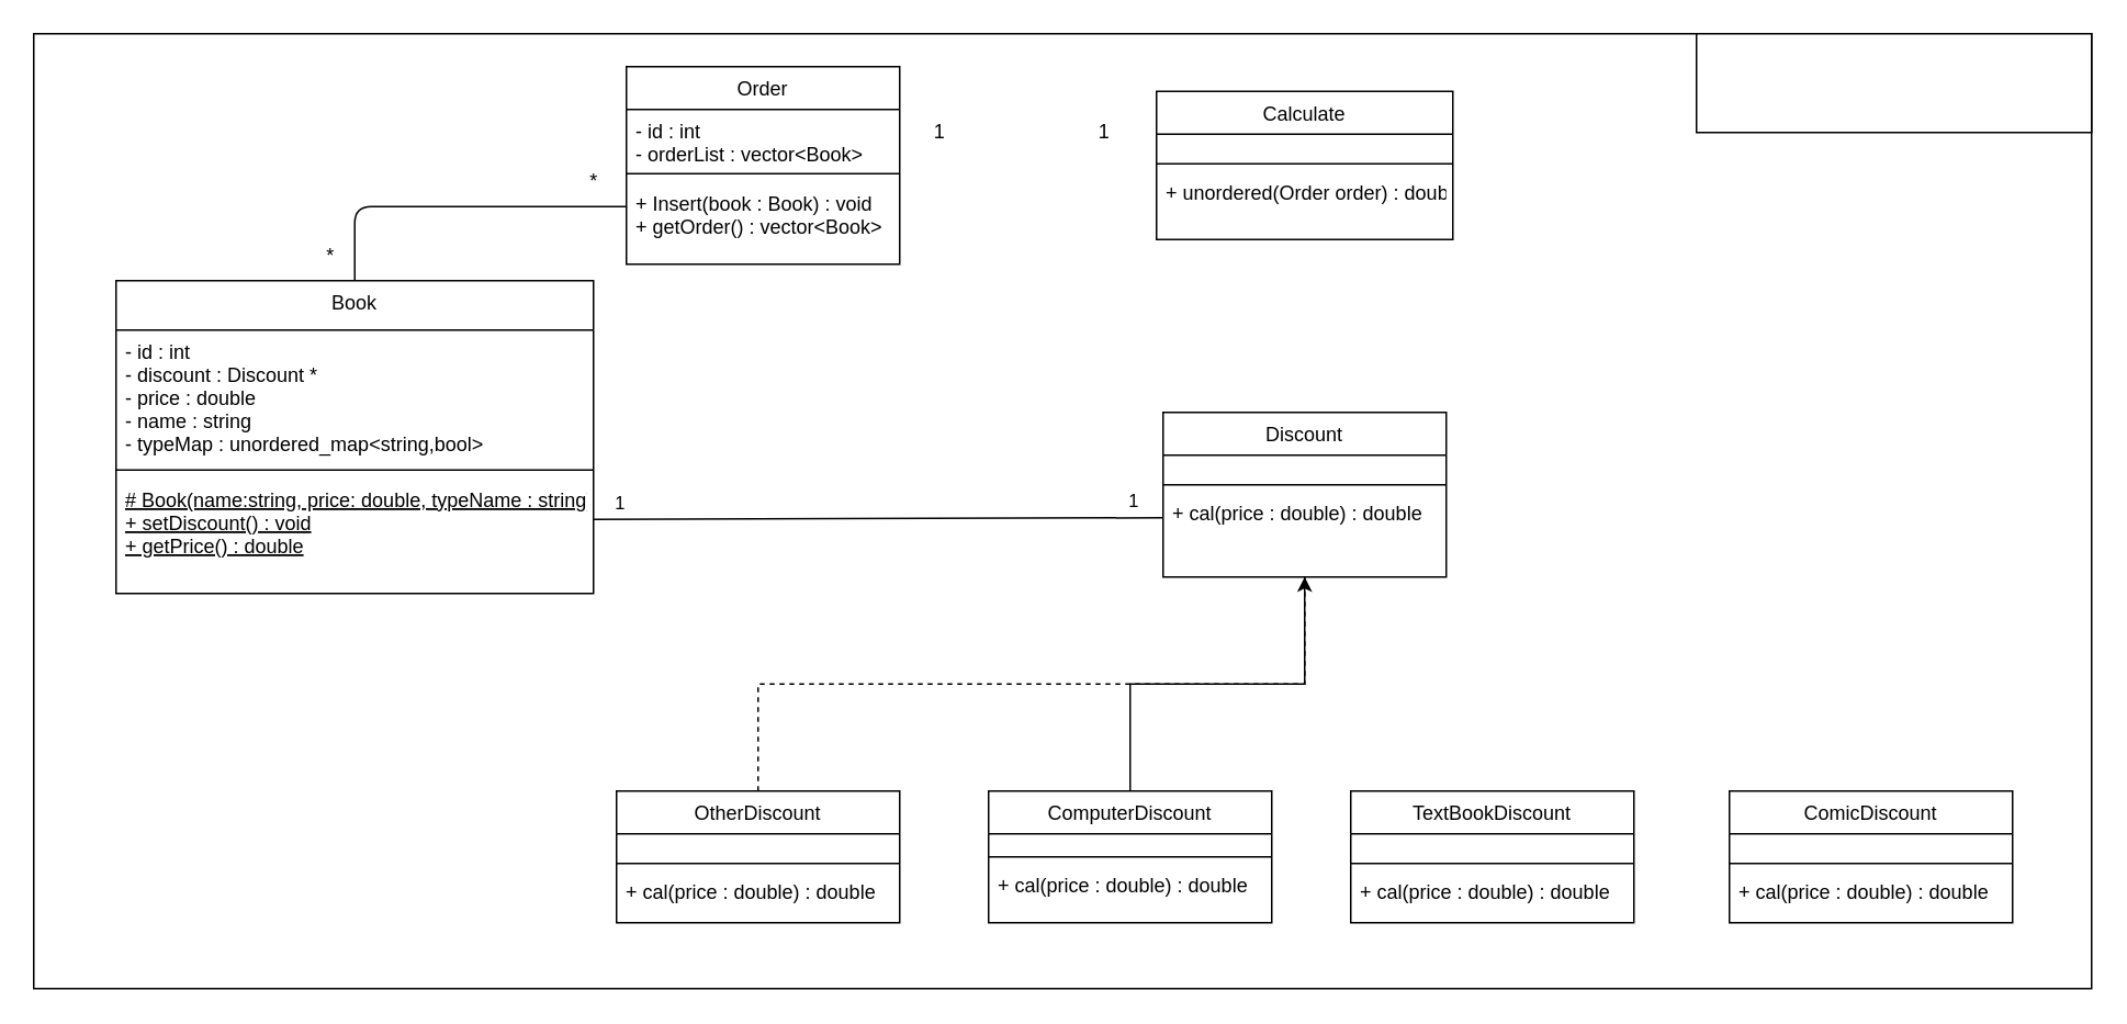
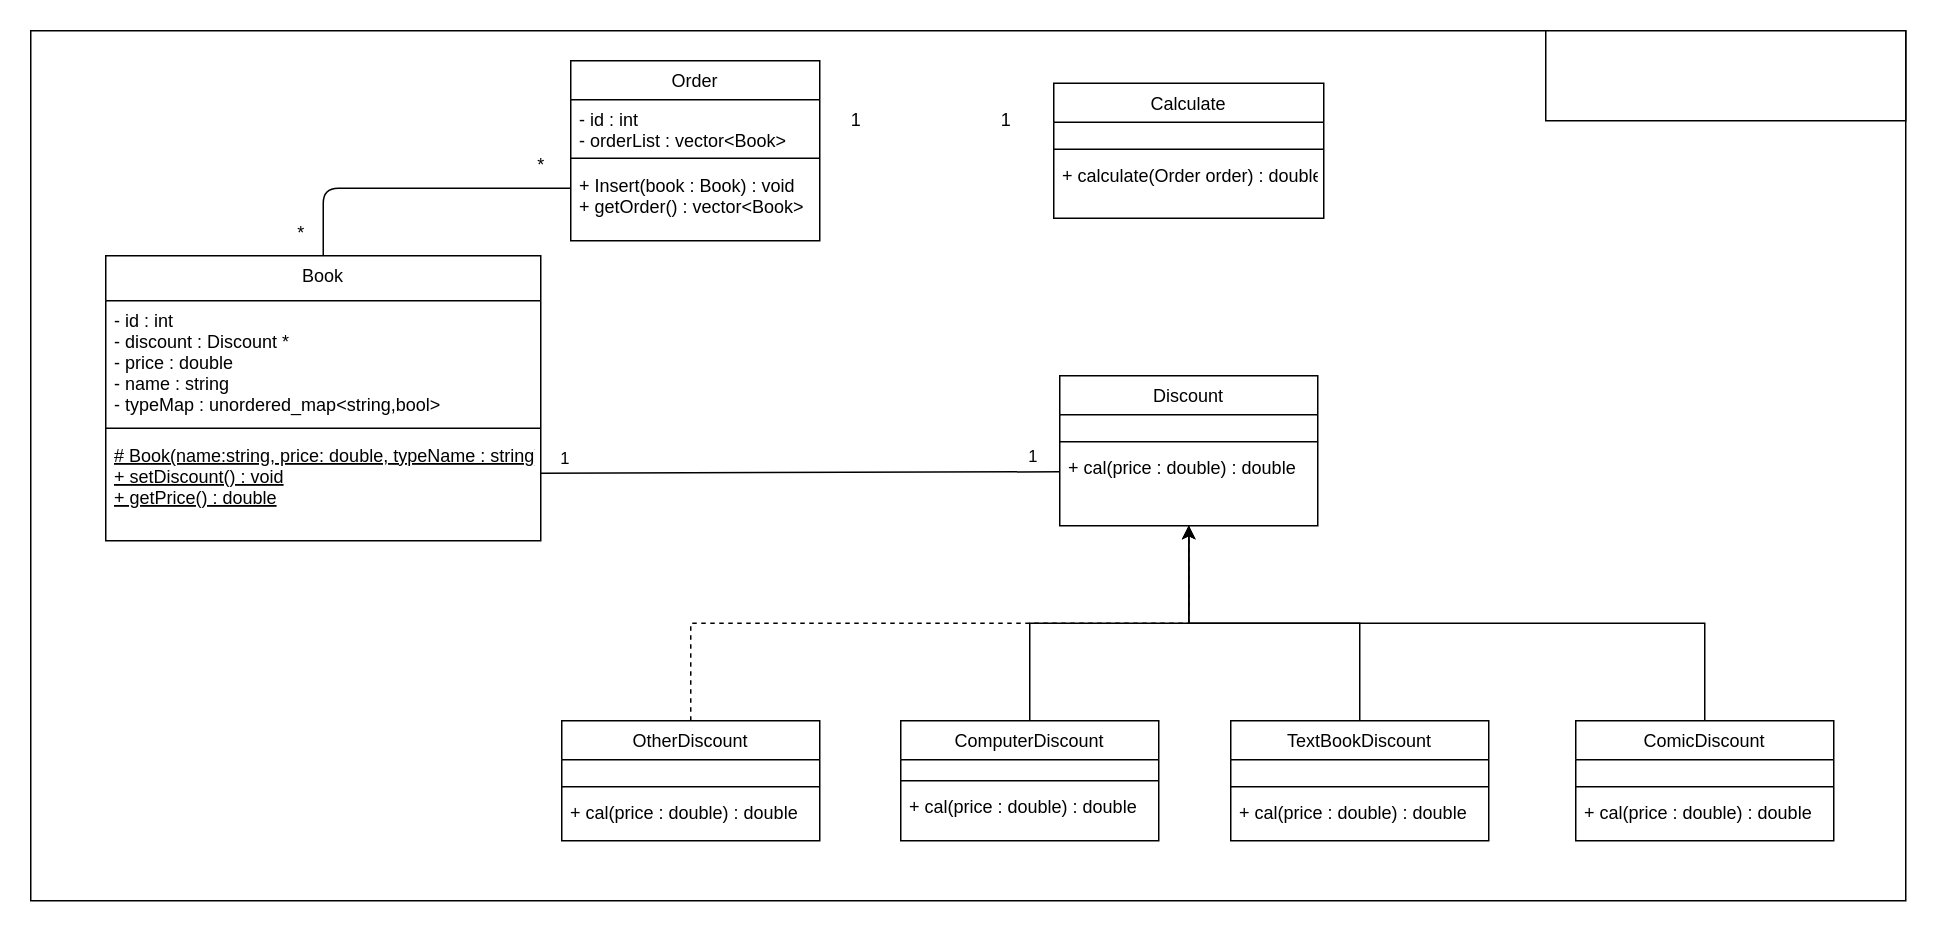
  <mxCell id="0" />
  <mxCell id="1" parent="0" />
  <mxCell id="2" value="" style="rounded=0;whiteSpace=wrap;html=1;" vertex="1" parent="1"><mxGeometry x="20" y="20" width="1250" height="580" as="geometry" /></mxCell>
  <mxCell id="3" value="Book" style="swimlane;fontStyle=0;align=center;verticalAlign=top;childLayout=stackLayout;horizontal=1;startSize=30;horizontalStack=0;resizeParent=1;resizeLast=0;collapsible=1;marginBottom=0;rounded=0;shadow=0;strokeWidth=1;" parent="1" vertex="1"><mxGeometry x="70" y="170" width="290" height="190" as="geometry"><mxRectangle x="130" y="380" width="160" height="26" as="alternateBounds" /></mxGeometry></mxCell>
  <mxCell id="4" value="- id : int&#10;- discount : Discount *&#10;- price : double&#10;- name : string&#10;- typeMap : unordered_map&lt;string,bool&gt;" style="text;align=left;verticalAlign=top;spacingLeft=4;spacingRight=4;overflow=hidden;rotatable=0;points=[[0,0.5],[1,0.5]];portConstraint=eastwest;" parent="3" vertex="1"><mxGeometry y="30" width="290" height="80" as="geometry" /></mxCell>
  <mxCell id="5" value="" style="line;html=1;strokeWidth=1;align=left;verticalAlign=middle;spacingTop=-1;spacingLeft=3;spacingRight=3;rotatable=0;labelPosition=right;points=[];portConstraint=eastwest;" parent="3" vertex="1"><mxGeometry y="110" width="290" height="10" as="geometry" /></mxCell>
  <mxCell id="6" value="# Book(name:string, price: double, typeName : string)&#10;+ setDiscount() : void&#10;+ getPrice() : double&#10;&#10;" style="text;align=left;verticalAlign=top;spacingLeft=4;spacingRight=4;overflow=hidden;rotatable=0;points=[[0,0.5],[1,0.5]];portConstraint=eastwest;fontStyle=4" parent="3" vertex="1"><mxGeometry y="120" width="290" height="50" as="geometry" /></mxCell>
  <mxCell id="7" value="Order" style="swimlane;fontStyle=0;align=center;verticalAlign=top;childLayout=stackLayout;horizontal=1;startSize=26;horizontalStack=0;resizeParent=1;resizeLast=0;collapsible=1;marginBottom=0;rounded=0;shadow=0;strokeWidth=1;" parent="1" vertex="1"><mxGeometry x="380" y="40" width="166" height="120" as="geometry"><mxRectangle x="340" y="380" width="170" height="26" as="alternateBounds" /></mxGeometry></mxCell>
  <mxCell id="8" value="- id : int&#10;- orderList : vector&lt;Book&gt;" style="text;align=left;verticalAlign=top;spacingLeft=4;spacingRight=4;overflow=hidden;rotatable=0;points=[[0,0.5],[1,0.5]];portConstraint=eastwest;" parent="7" vertex="1"><mxGeometry y="26" width="166" height="34" as="geometry" /></mxCell>
  <mxCell id="9" value="" style="line;html=1;strokeWidth=1;align=left;verticalAlign=middle;spacingTop=-1;spacingLeft=3;spacingRight=3;rotatable=0;labelPosition=right;points=[];portConstraint=eastwest;" parent="7" vertex="1"><mxGeometry y="60" width="166" height="10" as="geometry" /></mxCell>
  <mxCell id="10" value="+ Insert(book : Book) : void&#10;+ getOrder() : vector&lt;Book&gt;" style="text;align=left;verticalAlign=top;spacingLeft=4;spacingRight=4;overflow=hidden;rotatable=0;points=[[0,0.5],[1,0.5]];portConstraint=eastwest;" vertex="1" parent="7"><mxGeometry y="70" width="166" height="30" as="geometry" /></mxCell>
  <mxCell id="11" value="Discount" style="swimlane;fontStyle=0;align=center;verticalAlign=top;childLayout=stackLayout;horizontal=1;startSize=26;horizontalStack=0;resizeParent=1;resizeLast=0;collapsible=1;marginBottom=0;rounded=0;shadow=0;strokeWidth=1;" parent="1" vertex="1"><mxGeometry x="706" y="250" width="172" height="100" as="geometry"><mxRectangle x="550" y="140" width="160" height="26" as="alternateBounds" /></mxGeometry></mxCell>
  <mxCell id="12" value="    " style="text;align=left;verticalAlign=top;spacingLeft=4;spacingRight=4;overflow=hidden;rotatable=0;points=[[0,0.5],[1,0.5]];portConstraint=eastwest;" parent="11" vertex="1"><mxGeometry y="26" width="172" height="14" as="geometry" /></mxCell>
  <mxCell id="13" value="" style="line;html=1;strokeWidth=1;align=left;verticalAlign=middle;spacingTop=-1;spacingLeft=3;spacingRight=3;rotatable=0;labelPosition=right;points=[];portConstraint=eastwest;" vertex="1" parent="11"><mxGeometry y="40" width="172" height="8" as="geometry" /></mxCell>
  <mxCell id="14" value="+ cal(price : double) : double" style="text;align=left;verticalAlign=top;spacingLeft=4;spacingRight=4;overflow=hidden;rotatable=0;points=[[0,0.5],[1,0.5]];portConstraint=eastwest;" parent="11" vertex="1"><mxGeometry y="48" width="172" height="32" as="geometry" /></mxCell>
  <mxCell id="15" value="Calculate" style="swimlane;fontStyle=0;align=center;verticalAlign=top;childLayout=stackLayout;horizontal=1;startSize=26;horizontalStack=0;resizeParent=1;resizeLast=0;collapsible=1;marginBottom=0;rounded=0;shadow=0;strokeWidth=1;" vertex="1" parent="1"><mxGeometry x="702" y="55" width="180" height="90" as="geometry"><mxRectangle x="550" y="140" width="160" height="26" as="alternateBounds" /></mxGeometry></mxCell>
  <mxCell id="16" value="    " style="text;align=left;verticalAlign=top;spacingLeft=4;spacingRight=4;overflow=hidden;rotatable=0;points=[[0,0.5],[1,0.5]];portConstraint=eastwest;" vertex="1" parent="15"><mxGeometry y="26" width="180" height="14" as="geometry" /></mxCell>
  <mxCell id="17" value="" style="line;html=1;strokeWidth=1;align=left;verticalAlign=middle;spacingTop=-1;spacingLeft=3;spacingRight=3;rotatable=0;labelPosition=right;points=[];portConstraint=eastwest;" vertex="1" parent="15"><mxGeometry y="40" width="180" height="8" as="geometry" /></mxCell>
- <mxCell id="18" value="+ unordered(Order order) : double" style="text;align=left;verticalAlign=top;spacingLeft=4;spacingRight=4;overflow=hidden;rotatable=0;points=[[0,0.5],[1,0.5]];portConstraint=eastwest;" vertex="1" parent="15"><mxGeometry y="48" width="180" height="30" as="geometry" /></mxCell>
+ <mxCell id="18" value="+ calculate(Order order) : double" style="text;align=left;verticalAlign=top;spacingLeft=4;spacingRight=4;overflow=hidden;rotatable=0;points=[[0,0.5],[1,0.5]];portConstraint=eastwest;" vertex="1" parent="15"><mxGeometry y="48" width="180" height="30" as="geometry" /></mxCell>
  <mxCell id="19" style="edgeStyle=orthogonalEdgeStyle;rounded=0;orthogonalLoop=1;jettySize=auto;html=1;exitX=0.5;exitY=0;exitDx=0;exitDy=0;entryX=0.5;entryY=1;entryDx=0;entryDy=0;dashed=1;" edge="1" parent="1" source="20" target="11"><mxGeometry relative="1" as="geometry" /></mxCell>
  <mxCell id="20" value="OtherDiscount" style="swimlane;fontStyle=0;align=center;verticalAlign=top;childLayout=stackLayout;horizontal=1;startSize=26;horizontalStack=0;resizeParent=1;resizeLast=0;collapsible=1;marginBottom=0;rounded=0;shadow=0;strokeWidth=1;" vertex="1" parent="1"><mxGeometry x="374" y="480" width="172" height="80" as="geometry"><mxRectangle x="550" y="140" width="160" height="26" as="alternateBounds" /></mxGeometry></mxCell>
  <mxCell id="21" value="    " style="text;align=left;verticalAlign=top;spacingLeft=4;spacingRight=4;overflow=hidden;rotatable=0;points=[[0,0.5],[1,0.5]];portConstraint=eastwest;" vertex="1" parent="20"><mxGeometry y="26" width="172" height="14" as="geometry" /></mxCell>
  <mxCell id="22" value="" style="line;html=1;strokeWidth=1;align=left;verticalAlign=middle;spacingTop=-1;spacingLeft=3;spacingRight=3;rotatable=0;labelPosition=right;points=[];portConstraint=eastwest;" vertex="1" parent="20"><mxGeometry y="40" width="172" height="8" as="geometry" /></mxCell>
  <mxCell id="23" value="+ cal(price : double) : double" style="text;align=left;verticalAlign=top;spacingLeft=4;spacingRight=4;overflow=hidden;rotatable=0;points=[[0,0.5],[1,0.5]];portConstraint=eastwest;" vertex="1" parent="20"><mxGeometry y="48" width="172" height="22" as="geometry" /></mxCell>
  <mxCell id="24" style="edgeStyle=orthogonalEdgeStyle;rounded=0;orthogonalLoop=1;jettySize=auto;html=1;exitX=0.5;exitY=0;exitDx=0;exitDy=0;entryX=0.5;entryY=1;entryDx=0;entryDy=0;endArrow=none;" edge="1" parent="1" source="25" target="11"><mxGeometry relative="1" as="geometry" /></mxCell>
  <mxCell id="25" value="ComputerDiscount" style="swimlane;fontStyle=0;align=center;verticalAlign=top;childLayout=stackLayout;horizontal=1;startSize=26;horizontalStack=0;resizeParent=1;resizeLast=0;collapsible=1;marginBottom=0;rounded=0;shadow=0;strokeWidth=1;" vertex="1" parent="1"><mxGeometry x="600" y="480" width="172" height="80" as="geometry"><mxRectangle x="550" y="140" width="160" height="26" as="alternateBounds" /></mxGeometry></mxCell>
  <mxCell id="26" value="    " style="text;align=left;verticalAlign=top;spacingLeft=4;spacingRight=4;overflow=hidden;rotatable=0;points=[[0,0.5],[1,0.5]];portConstraint=eastwest;" vertex="1" parent="25"><mxGeometry y="26" width="172" height="10" as="geometry" /></mxCell>
  <mxCell id="27" value="" style="line;html=1;strokeWidth=1;align=left;verticalAlign=middle;spacingTop=-1;spacingLeft=3;spacingRight=3;rotatable=0;labelPosition=right;points=[];portConstraint=eastwest;" vertex="1" parent="25"><mxGeometry y="36" width="172" height="8" as="geometry" /></mxCell>
  <mxCell id="28" value="+ cal(price : double) : double" style="text;align=left;verticalAlign=top;spacingLeft=4;spacingRight=4;overflow=hidden;rotatable=0;points=[[0,0.5],[1,0.5]];portConstraint=eastwest;" vertex="1" parent="25"><mxGeometry y="44" width="172" height="32" as="geometry" /></mxCell>
+ <mxCell id="29" style="edgeStyle=orthogonalEdgeStyle;rounded=0;orthogonalLoop=1;jettySize=auto;html=1;exitX=0.5;exitY=0;exitDx=0;exitDy=0;entryX=0.5;entryY=1;entryDx=0;entryDy=0;" edge="1" parent="1" source="30" target="11"><mxGeometry relative="1" as="geometry" /></mxCell>
  <mxCell id="30" value="ComicDiscount" style="swimlane;fontStyle=0;align=center;verticalAlign=top;childLayout=stackLayout;horizontal=1;startSize=26;horizontalStack=0;resizeParent=1;resizeLast=0;collapsible=1;marginBottom=0;rounded=0;shadow=0;strokeWidth=1;" vertex="1" parent="1"><mxGeometry x="1050" y="480" width="172" height="80" as="geometry"><mxRectangle x="550" y="140" width="160" height="26" as="alternateBounds" /></mxGeometry></mxCell>
  <mxCell id="31" value="    " style="text;align=left;verticalAlign=top;spacingLeft=4;spacingRight=4;overflow=hidden;rotatable=0;points=[[0,0.5],[1,0.5]];portConstraint=eastwest;" vertex="1" parent="30"><mxGeometry y="26" width="172" height="14" as="geometry" /></mxCell>
  <mxCell id="32" value="" style="line;html=1;strokeWidth=1;align=left;verticalAlign=middle;spacingTop=-1;spacingLeft=3;spacingRight=3;rotatable=0;labelPosition=right;points=[];portConstraint=eastwest;" vertex="1" parent="30"><mxGeometry y="40" width="172" height="8" as="geometry" /></mxCell>
  <mxCell id="33" value="+ cal(price : double) : double" style="text;align=left;verticalAlign=top;spacingLeft=4;spacingRight=4;overflow=hidden;rotatable=0;points=[[0,0.5],[1,0.5]];portConstraint=eastwest;" vertex="1" parent="30"><mxGeometry y="48" width="172" height="32" as="geometry" /></mxCell>
+ <mxCell id="34" style="edgeStyle=orthogonalEdgeStyle;rounded=0;orthogonalLoop=1;jettySize=auto;html=1;exitX=0.5;exitY=0;exitDx=0;exitDy=0;entryX=0.5;entryY=1;entryDx=0;entryDy=0;" edge="1" parent="1" source="35" target="11"><mxGeometry relative="1" as="geometry" /></mxCell>
  <mxCell id="35" value="TextBookDiscount" style="swimlane;fontStyle=0;align=center;verticalAlign=top;childLayout=stackLayout;horizontal=1;startSize=26;horizontalStack=0;resizeParent=1;resizeLast=0;collapsible=1;marginBottom=0;rounded=0;shadow=0;strokeWidth=1;" vertex="1" parent="1"><mxGeometry x="820" y="480" width="172" height="80" as="geometry"><mxRectangle x="550" y="140" width="160" height="26" as="alternateBounds" /></mxGeometry></mxCell>
  <mxCell id="36" value="    " style="text;align=left;verticalAlign=top;spacingLeft=4;spacingRight=4;overflow=hidden;rotatable=0;points=[[0,0.5],[1,0.5]];portConstraint=eastwest;" vertex="1" parent="35"><mxGeometry y="26" width="172" height="14" as="geometry" /></mxCell>
  <mxCell id="37" value="" style="line;html=1;strokeWidth=1;align=left;verticalAlign=middle;spacingTop=-1;spacingLeft=3;spacingRight=3;rotatable=0;labelPosition=right;points=[];portConstraint=eastwest;" vertex="1" parent="35"><mxGeometry y="40" width="172" height="8" as="geometry" /></mxCell>
  <mxCell id="38" value="+ cal(price : double) : double" style="text;align=left;verticalAlign=top;spacingLeft=4;spacingRight=4;overflow=hidden;rotatable=0;points=[[0,0.5],[1,0.5]];portConstraint=eastwest;" vertex="1" parent="35"><mxGeometry y="48" width="172" height="32" as="geometry" /></mxCell>
  <mxCell id="39" value="" style="endArrow=none;html=1;entryX=0;entryY=0.5;entryDx=0;entryDy=0;exitX=1;exitY=0.5;exitDx=0;exitDy=0;" edge="1" parent="1" source="6" target="14"><mxGeometry width="50" height="50" relative="1" as="geometry"><mxPoint x="470" y="410" as="sourcePoint" /><mxPoint x="520" y="360" as="targetPoint" /></mxGeometry></mxCell>
  <mxCell id="40" value="1" style="edgeLabel;html=1;align=center;verticalAlign=middle;resizable=0;points=[];" vertex="1" connectable="0" parent="39"><mxGeometry x="-0.906" y="10" relative="1" as="geometry"><mxPoint as="offset" /></mxGeometry></mxCell>
  <mxCell id="41" value="1" style="edgeLabel;html=1;align=center;verticalAlign=middle;resizable=0;points=[];" vertex="1" connectable="0" parent="39"><mxGeometry x="0.896" y="11" relative="1" as="geometry"><mxPoint as="offset" /></mxGeometry></mxCell>
  <mxCell id="42" value="1" style="text;html=1;align=center;verticalAlign=middle;resizable=0;points=[];autosize=1;" vertex="1" parent="1"><mxGeometry x="560" y="70" width="20" height="20" as="geometry" /></mxCell>
  <mxCell id="43" value="1" style="text;html=1;align=center;verticalAlign=middle;resizable=0;points=[];autosize=1;" vertex="1" parent="1"><mxGeometry x="660" y="70" width="20" height="20" as="geometry" /></mxCell>
  <mxCell id="44" value="" style="endArrow=none;html=1;exitX=0.5;exitY=0;exitDx=0;exitDy=0;entryX=0;entryY=0.5;entryDx=0;entryDy=0;" edge="1" parent="1" source="3" target="10"><mxGeometry width="50" height="50" relative="1" as="geometry"><mxPoint x="120" y="120" as="sourcePoint" /><mxPoint x="215" y="80" as="targetPoint" /><Array as="points"><mxPoint x="215" y="125" /></Array></mxGeometry></mxCell>
  <mxCell id="45" value="*" style="text;html=1;align=center;verticalAlign=middle;resizable=0;points=[];autosize=1;" vertex="1" parent="1"><mxGeometry x="190" y="145" width="20" height="20" as="geometry" /></mxCell>
  <mxCell id="46" value="*" style="text;html=1;align=center;verticalAlign=middle;resizable=0;points=[];autosize=1;" vertex="1" parent="1"><mxGeometry x="350" y="100" width="20" height="20" as="geometry" /></mxCell>
  <mxCell id="47" value="" style="rounded=0;whiteSpace=wrap;html=1;" vertex="1" parent="1"><mxGeometry x="1030" y="20" width="240" height="60" as="geometry" /></mxCell>
